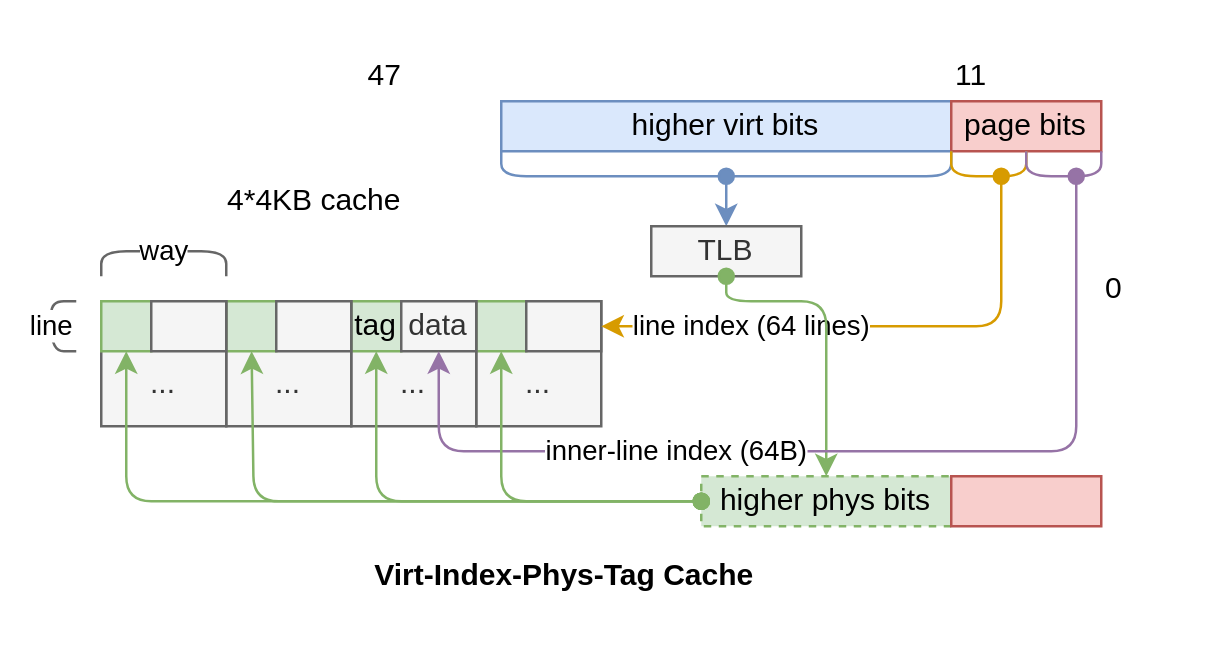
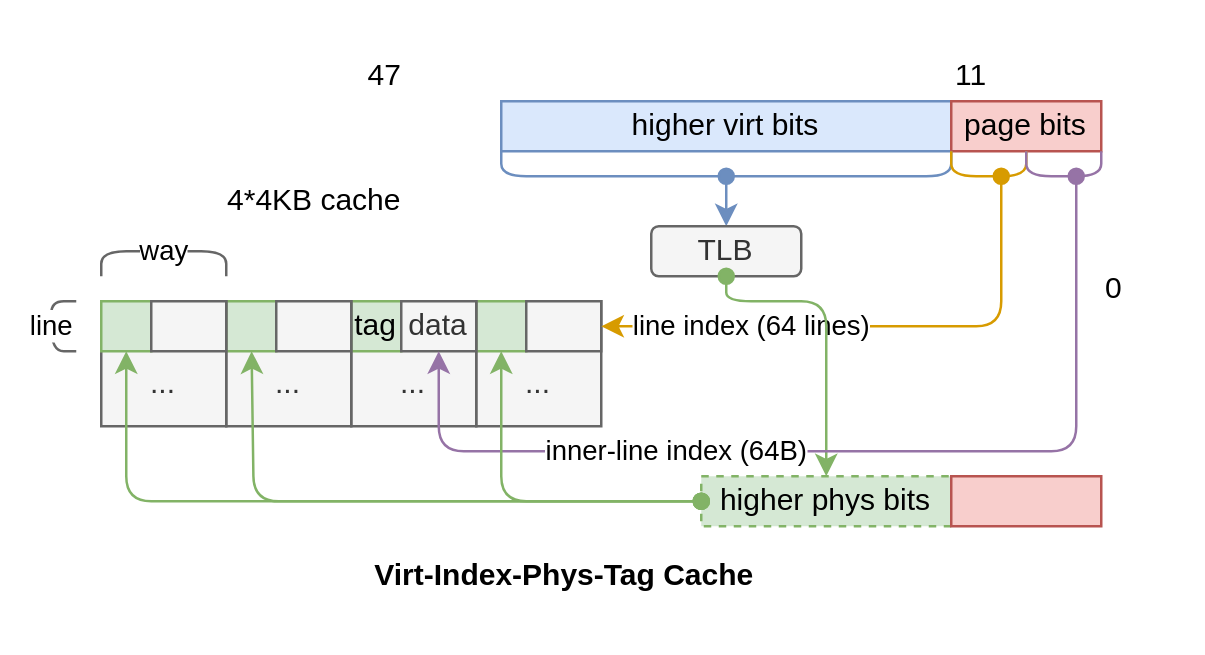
  <mxCell id="0" />
  <mxCell id="1" parent="0" />
  <mxCell id="2" value="&lt;br&gt;..." style="rounded=0;whiteSpace=wrap;html=1;fillColor=#f5f5f5;strokeColor=#666666;fontColor=#333333;" parent="1" vertex="1"><mxGeometry x="190" y="120" width="50" height="50" as="geometry" /></mxCell>
  <mxCell id="3" value="higher virt bits" style="rounded=0;whiteSpace=wrap;html=1;fillColor=#dae8fc;strokeColor=#6c8ebf;" parent="1" vertex="1"><mxGeometry x="200" y="40" width="180" height="20" as="geometry" /></mxCell>
  <mxCell id="4" value="page bits" style="rounded=0;whiteSpace=wrap;html=1;fillColor=#f8cecc;strokeColor=#b85450;" parent="1" vertex="1"><mxGeometry x="380" y="40" width="60" height="20" as="geometry" /></mxCell>
  <mxCell id="5" value="higher phys bits" style="rounded=0;whiteSpace=wrap;html=1;fillColor=#d5e8d4;strokeColor=#82b366;dashed=1;" parent="1" vertex="1"><mxGeometry x="280" y="190" width="100" height="20" as="geometry" /></mxCell>
  <mxCell id="6" value="0" style="text;html=1;align=left;verticalAlign=middle;resizable=0;points=[];autosize=1;" parent="1" vertex="1"><mxGeometry x="440" y="105" width="20" height="20" as="geometry" /></mxCell>
  <mxCell id="7" value="11" style="text;html=1;align=left;verticalAlign=middle;resizable=0;points=[];autosize=1;" parent="1" vertex="1"><mxGeometry x="380" y="20" width="30" height="20" as="geometry" /></mxCell>
  <mxCell id="8" value="47" style="text;html=1;align=left;verticalAlign=middle;resizable=0;points=[];autosize=1;" parent="1" vertex="1"><mxGeometry x="145" y="20" width="30" height="20" as="geometry" /></mxCell>
  <mxCell id="9" value="4*4KB cache" style="text;html=1;align=center;verticalAlign=middle;resizable=0;points=[];autosize=1;" parent="1" vertex="1"><mxGeometry x="80" y="70" width="90" height="20" as="geometry" /></mxCell>
  <mxCell id="10" value="" style="rounded=0;whiteSpace=wrap;html=1;fillColor=#d5e8d4;strokeColor=#82b366;" parent="1" vertex="1"><mxGeometry x="190" y="120" width="20" height="20" as="geometry" /></mxCell>
  <mxCell id="11" value="" style="rounded=0;whiteSpace=wrap;html=1;fillColor=#f5f5f5;strokeColor=#666666;fontColor=#333333;" parent="1" vertex="1"><mxGeometry x="210" y="120" width="30" height="20" as="geometry" /></mxCell>
  <mxCell id="12" value="" style="endArrow=none;html=1;fillColor=#dae8fc;strokeColor=#6c8ebf;" parent="1" edge="1"><mxGeometry width="50" height="50" relative="1" as="geometry"><mxPoint x="200" y="60" as="sourcePoint" /><mxPoint x="380" y="60" as="targetPoint" /><Array as="points"><mxPoint x="200" y="70" /><mxPoint x="380" y="70" /></Array></mxGeometry></mxCell>
  <mxCell id="13" value="" style="endArrow=classic;html=1;startArrow=oval;startFill=1;fillColor=#dae8fc;strokeColor=#6c8ebf;" parent="1" target="17" edge="1"><mxGeometry width="50" height="50" relative="1" as="geometry"><mxPoint x="290" y="70" as="sourcePoint" /><mxPoint x="250" y="180" as="targetPoint" /></mxGeometry></mxCell>
  <mxCell id="14" value="" style="endArrow=none;html=1;fillColor=#ffe6cc;strokeColor=#d79b00;" parent="1" edge="1"><mxGeometry width="50" height="50" relative="1" as="geometry"><mxPoint x="380" y="60" as="sourcePoint" /><mxPoint x="410" y="60" as="targetPoint" /><Array as="points"><mxPoint x="380" y="70" /><mxPoint x="410" y="70" /></Array></mxGeometry></mxCell>
  <mxCell id="15" value="line index (64 lines)" style="endArrow=classic;html=1;startArrow=oval;startFill=1;fillColor=#ffe6cc;strokeColor=#d79b00;" parent="1" target="11" edge="1"><mxGeometry x="0.455" width="50" height="50" relative="1" as="geometry"><mxPoint x="400" y="70" as="sourcePoint" /><mxPoint x="230" y="160" as="targetPoint" /><Array as="points"><mxPoint x="400" y="130" /></Array><mxPoint as="offset" /></mxGeometry></mxCell>
  <mxCell id="16" value="" style="rounded=0;whiteSpace=wrap;html=1;fillColor=#f8cecc;strokeColor=#b85450;" parent="1" vertex="1"><mxGeometry x="380" y="190" width="60" height="20" as="geometry" /></mxCell>
- <mxCell id="17" value="TLB" style="rounded=0;whiteSpace=wrap;html=1;fillColor=#f5f5f5;strokeColor=#666666;fontColor=#333333;" parent="1" vertex="1"><mxGeometry x="260" y="90" width="60" height="20" as="geometry" /></mxCell>
+ <mxCell id="17" value="TLB" style="whiteSpace=wrap;html=1;fillColor=#f5f5f5;strokeColor=#666666;fontColor=#333333;rounded=1;" parent="1" vertex="1"><mxGeometry x="260" y="90" width="60" height="20" as="geometry" /></mxCell>
  <mxCell id="18" value="" style="endArrow=none;html=1;fillColor=#e1d5e7;strokeColor=#9673a6;" parent="1" edge="1"><mxGeometry width="50" height="50" relative="1" as="geometry"><mxPoint x="410" y="60" as="sourcePoint" /><mxPoint x="440" y="60" as="targetPoint" /><Array as="points"><mxPoint x="410" y="70" /><mxPoint x="440" y="70" /></Array></mxGeometry></mxCell>
  <mxCell id="19" value="" style="endArrow=classic;html=1;fillColor=#d5e8d4;strokeColor=#82b366;startArrow=oval;startFill=1;" parent="1" source="17" target="5" edge="1"><mxGeometry width="50" height="50" relative="1" as="geometry"><mxPoint x="300" y="80" as="sourcePoint" /><mxPoint x="300" y="110" as="targetPoint" /><Array as="points"><mxPoint x="290" y="120" /><mxPoint x="330" y="120" /></Array></mxGeometry></mxCell>
  <mxCell id="20" value="&lt;font style=&quot;font-size: 12px&quot;&gt;&lt;b&gt;&lt;font style=&quot;font-size: 12px&quot;&gt;Virt-Index-Phys-Tag&amp;nbsp;&lt;/font&gt;&lt;/b&gt;&lt;b&gt;&lt;font style=&quot;font-size: 12px&quot;&gt;Cache&lt;/font&gt;&lt;/b&gt;&lt;/font&gt;" style="text;html=1;align=center;verticalAlign=middle;resizable=0;points=[];autosize=1;" parent="1" vertex="1"><mxGeometry x="140" y="220" width="170" height="20" as="geometry" /></mxCell>
  <mxCell id="21" value="&lt;br&gt;..." style="rounded=0;whiteSpace=wrap;html=1;fillColor=#f5f5f5;strokeColor=#666666;fontColor=#333333;" parent="1" vertex="1"><mxGeometry x="140" y="120" width="50" height="50" as="geometry" /></mxCell>
  <mxCell id="22" value="tag" style="rounded=0;whiteSpace=wrap;html=1;fillColor=#d5e8d4;strokeColor=#82b366;" parent="1" vertex="1"><mxGeometry x="140" y="120" width="20" height="20" as="geometry" /></mxCell>
  <mxCell id="23" value="data" style="rounded=0;whiteSpace=wrap;html=1;fillColor=#f5f5f5;strokeColor=#666666;fontColor=#333333;" parent="1" vertex="1"><mxGeometry x="160" y="120" width="30" height="20" as="geometry" /></mxCell>
  <mxCell id="24" value="&lt;br&gt;..." style="rounded=0;whiteSpace=wrap;html=1;fillColor=#f5f5f5;strokeColor=#666666;fontColor=#333333;" parent="1" vertex="1"><mxGeometry x="90" y="120" width="50" height="50" as="geometry" /></mxCell>
  <mxCell id="25" value="" style="rounded=0;whiteSpace=wrap;html=1;fillColor=#d5e8d4;strokeColor=#82b366;" parent="1" vertex="1"><mxGeometry x="90" y="120" width="20" height="20" as="geometry" /></mxCell>
  <mxCell id="26" value="" style="rounded=0;whiteSpace=wrap;html=1;fillColor=#f5f5f5;strokeColor=#666666;fontColor=#333333;" parent="1" vertex="1"><mxGeometry x="110" y="120" width="30" height="20" as="geometry" /></mxCell>
  <mxCell id="27" value="&lt;br&gt;..." style="rounded=0;whiteSpace=wrap;html=1;fillColor=#f5f5f5;strokeColor=#666666;fontColor=#333333;" parent="1" vertex="1"><mxGeometry x="40" y="120" width="50" height="50" as="geometry" /></mxCell>
  <mxCell id="28" value="" style="rounded=0;whiteSpace=wrap;html=1;fillColor=#d5e8d4;strokeColor=#82b366;" parent="1" vertex="1"><mxGeometry x="40" y="120" width="20" height="20" as="geometry" /></mxCell>
  <mxCell id="29" value="" style="rounded=0;whiteSpace=wrap;html=1;fillColor=#f5f5f5;strokeColor=#666666;fontColor=#333333;" parent="1" vertex="1"><mxGeometry x="60" y="120" width="30" height="20" as="geometry" /></mxCell>
  <mxCell id="30" value="inner-line index (64B)" style="endArrow=classic;html=1;startArrow=oval;startFill=1;fillColor=#e1d5e7;strokeColor=#9673a6;" parent="1" target="23" edge="1"><mxGeometry x="0.333" width="50" height="50" relative="1" as="geometry"><mxPoint x="430" y="70" as="sourcePoint" /><mxPoint x="200" y="140" as="targetPoint" /><Array as="points"><mxPoint x="430" y="180" /><mxPoint x="175" y="180" /></Array><mxPoint as="offset" /></mxGeometry></mxCell>
  <mxCell id="31" value="" style="endArrow=classic;html=1;fillColor=#d5e8d4;strokeColor=#82b366;startArrow=oval;startFill=1;" parent="1" source="5" target="28" edge="1"><mxGeometry x="-0.467" width="50" height="50" relative="1" as="geometry"><mxPoint x="260" y="250" as="sourcePoint" /><mxPoint x="30" y="210" as="targetPoint" /><Array as="points"><mxPoint x="50" y="200" /></Array><mxPoint as="offset" /></mxGeometry></mxCell>
  <mxCell id="32" value="" style="endArrow=classic;html=1;fillColor=#d5e8d4;strokeColor=#82b366;startArrow=oval;startFill=1;" parent="1" source="5" target="25" edge="1"><mxGeometry x="-0.467" width="50" height="50" relative="1" as="geometry"><mxPoint x="281" y="190" as="sourcePoint" /><mxPoint x="50.833" y="140" as="targetPoint" /><Array as="points"><mxPoint x="101" y="200" /></Array><mxPoint as="offset" /></mxGeometry></mxCell>
- <mxCell id="33" value="" style="endArrow=classic;html=1;fillColor=#d5e8d4;strokeColor=#82b366;startArrow=oval;startFill=1;" parent="1" source="5" target="22" edge="1"><mxGeometry x="-0.467" width="50" height="50" relative="1" as="geometry"><mxPoint x="290" y="200" as="sourcePoint" /><mxPoint x="110" y="150" as="targetPoint" /><Array as="points"><mxPoint x="150" y="200" /></Array><mxPoint as="offset" /></mxGeometry></mxCell>
  <mxCell id="34" value="" style="endArrow=classic;html=1;fillColor=#d5e8d4;strokeColor=#82b366;startArrow=oval;startFill=1;" parent="1" source="5" target="10" edge="1"><mxGeometry x="-0.467" width="50" height="50" relative="1" as="geometry"><mxPoint x="290" y="200" as="sourcePoint" /><mxPoint x="160" y="150" as="targetPoint" /><Array as="points"><mxPoint x="200" y="200" /></Array><mxPoint as="offset" /></mxGeometry></mxCell>
  <mxCell id="35" value="way" style="endArrow=none;html=1;fillColor=#f5f5f5;strokeColor=#666666;" parent="1" edge="1"><mxGeometry width="50" height="50" relative="1" as="geometry"><mxPoint x="90" y="110" as="sourcePoint" /><mxPoint x="40" y="110" as="targetPoint" /><Array as="points"><mxPoint x="90" y="100" /><mxPoint x="40" y="100" /></Array></mxGeometry></mxCell>
  <mxCell id="36" value="line" style="endArrow=none;html=1;fillColor=#f5f5f5;strokeColor=#666666;" parent="1" edge="1"><mxGeometry width="50" height="50" relative="1" as="geometry"><mxPoint x="30" y="140" as="sourcePoint" /><mxPoint x="30" y="120" as="targetPoint" /><Array as="points"><mxPoint x="20" y="140" /><mxPoint x="20" y="120" /></Array></mxGeometry></mxCell>
